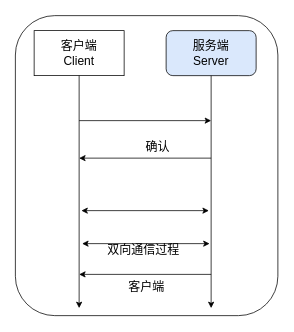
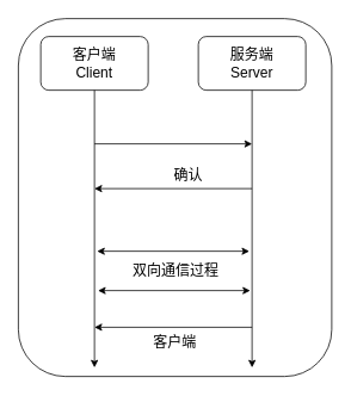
  <mxCell id="0" />
  <mxCell id="1" parent="0" />
  <mxCell id="2" value="" style="rounded=1;whiteSpace=wrap;html=1;" vertex="1" parent="1"><mxGeometry x="20" y="20" width="350" height="400" as="geometry" /></mxCell>
- <mxCell id="3" value="&lt;font style=&quot;font-size: 16px;&quot;&gt;客户端&lt;/font&gt;&lt;div&gt;&lt;font style=&quot;font-size: 16px;&quot;&gt;Client&lt;/font&gt;&lt;/div&gt;" style="whiteSpace=wrap;html=1;rounded=0;" vertex="1" parent="1"><mxGeometry x="45" y="40" width="120" height="60" as="geometry" /></mxCell>
- <mxCell id="4" value="&lt;font style=&quot;font-size: 16px;&quot;&gt;服务端&lt;/font&gt;&lt;div&gt;&lt;font style=&quot;font-size: 16px;&quot;&gt;Server&lt;/font&gt;&lt;/div&gt;" style="rounded=1;whiteSpace=wrap;html=1;fillColor=#dae8fc;" vertex="1" parent="1"><mxGeometry x="221" y="40" width="120" height="60" as="geometry" /></mxCell>
+ <mxCell id="3" value="&lt;font style=&quot;font-size: 16px;&quot;&gt;客户端&lt;/font&gt;&lt;div&gt;&lt;font style=&quot;font-size: 16px;&quot;&gt;Client&lt;/font&gt;&lt;/div&gt;" style="rounded=1;whiteSpace=wrap;html=1;" vertex="1" parent="1"><mxGeometry x="45" y="40" width="120" height="60" as="geometry" /></mxCell>
+ <mxCell id="4" value="&lt;font style=&quot;font-size: 16px;&quot;&gt;服务端&lt;/font&gt;&lt;div&gt;&lt;font style=&quot;font-size: 16px;&quot;&gt;Server&lt;/font&gt;&lt;/div&gt;" style="rounded=1;whiteSpace=wrap;html=1;" vertex="1" parent="1"><mxGeometry x="221" y="40" width="120" height="60" as="geometry" /></mxCell>
  <mxCell id="5" value="" style="endArrow=classic;html=1;rounded=0;exitX=0.5;exitY=1;exitDx=0;exitDy=0;" edge="1" parent="1" source="3"><mxGeometry width="50" height="50" relative="1" as="geometry"><mxPoint x="170" y="130" as="sourcePoint" /><mxPoint x="105" y="410" as="targetPoint" /></mxGeometry></mxCell>
  <mxCell id="6" value="" style="endArrow=classic;html=1;rounded=0;exitX=0.5;exitY=1;exitDx=0;exitDy=0;" edge="1" parent="1"><mxGeometry width="50" height="50" relative="1" as="geometry"><mxPoint x="281" y="100" as="sourcePoint" /><mxPoint x="281" y="410" as="targetPoint" /></mxGeometry></mxCell>
  <mxCell id="7" value="" style="endArrow=classic;html=1;rounded=0;" edge="1" parent="1"><mxGeometry width="50" height="50" relative="1" as="geometry"><mxPoint x="105" y="160" as="sourcePoint" /><mxPoint x="281" y="160" as="targetPoint" /></mxGeometry></mxCell>
  <mxCell id="8" value="" style="endArrow=classic;html=1;rounded=0;" edge="1" parent="1"><mxGeometry width="50" height="50" relative="1" as="geometry"><mxPoint x="281" y="210" as="sourcePoint" /><mxPoint x="105" y="210" as="targetPoint" /></mxGeometry></mxCell>
  <mxCell id="9" value="" style="endArrow=classic;startArrow=classic;html=1;rounded=0;" edge="1" parent="1"><mxGeometry width="50" height="50" relative="1" as="geometry"><mxPoint x="108" y="280" as="sourcePoint" /><mxPoint x="278" y="280" as="targetPoint" /></mxGeometry></mxCell>
  <mxCell id="10" value="" style="endArrow=classic;startArrow=classic;html=1;rounded=0;" edge="1" parent="1"><mxGeometry width="50" height="50" relative="1" as="geometry"><mxPoint x="109" y="324" as="sourcePoint" /><mxPoint x="279" y="324" as="targetPoint" /></mxGeometry></mxCell>
  <mxCell id="11" value="" style="endArrow=classic;html=1;rounded=0;" edge="1" parent="1"><mxGeometry width="50" height="50" relative="1" as="geometry"><mxPoint x="281" y="365" as="sourcePoint" /><mxPoint x="105" y="365" as="targetPoint" /></mxGeometry></mxCell>
  <mxCell id="12" value="&lt;font style=&quot;font-size: 16px;&quot;&gt;确认&lt;/font&gt;" style="text;html=1;align=center;verticalAlign=middle;whiteSpace=wrap;rounded=0;" vertex="1" parent="1"><mxGeometry x="180" y="180" width="60" height="30" as="geometry" /></mxCell>
- <mxCell id="13" value="&lt;font style=&quot;font-size: 16px;&quot;&gt;双向通信过程&lt;/font&gt;" style="text;html=1;align=center;verticalAlign=middle;whiteSpace=wrap;rounded=0;" vertex="1" parent="1"><mxGeometry x="136" y="317" width="110" height="30" as="geometry" /></mxCell>
+ <mxCell id="13" value="&lt;font style=&quot;font-size: 16px;&quot;&gt;双向通信过程&lt;/font&gt;" style="text;html=1;align=center;verticalAlign=middle;whiteSpace=wrap;rounded=0;" vertex="1" parent="1"><mxGeometry x="141" y="287" width="110" height="30" as="geometry" /></mxCell>
  <mxCell id="14" value="&lt;font style=&quot;font-size: 16px;&quot;&gt;客户端&lt;/font&gt;" style="text;html=1;align=center;verticalAlign=middle;whiteSpace=wrap;rounded=0;" vertex="1" parent="1"><mxGeometry x="145" y="367" width="100" height="30" as="geometry" /></mxCell>
